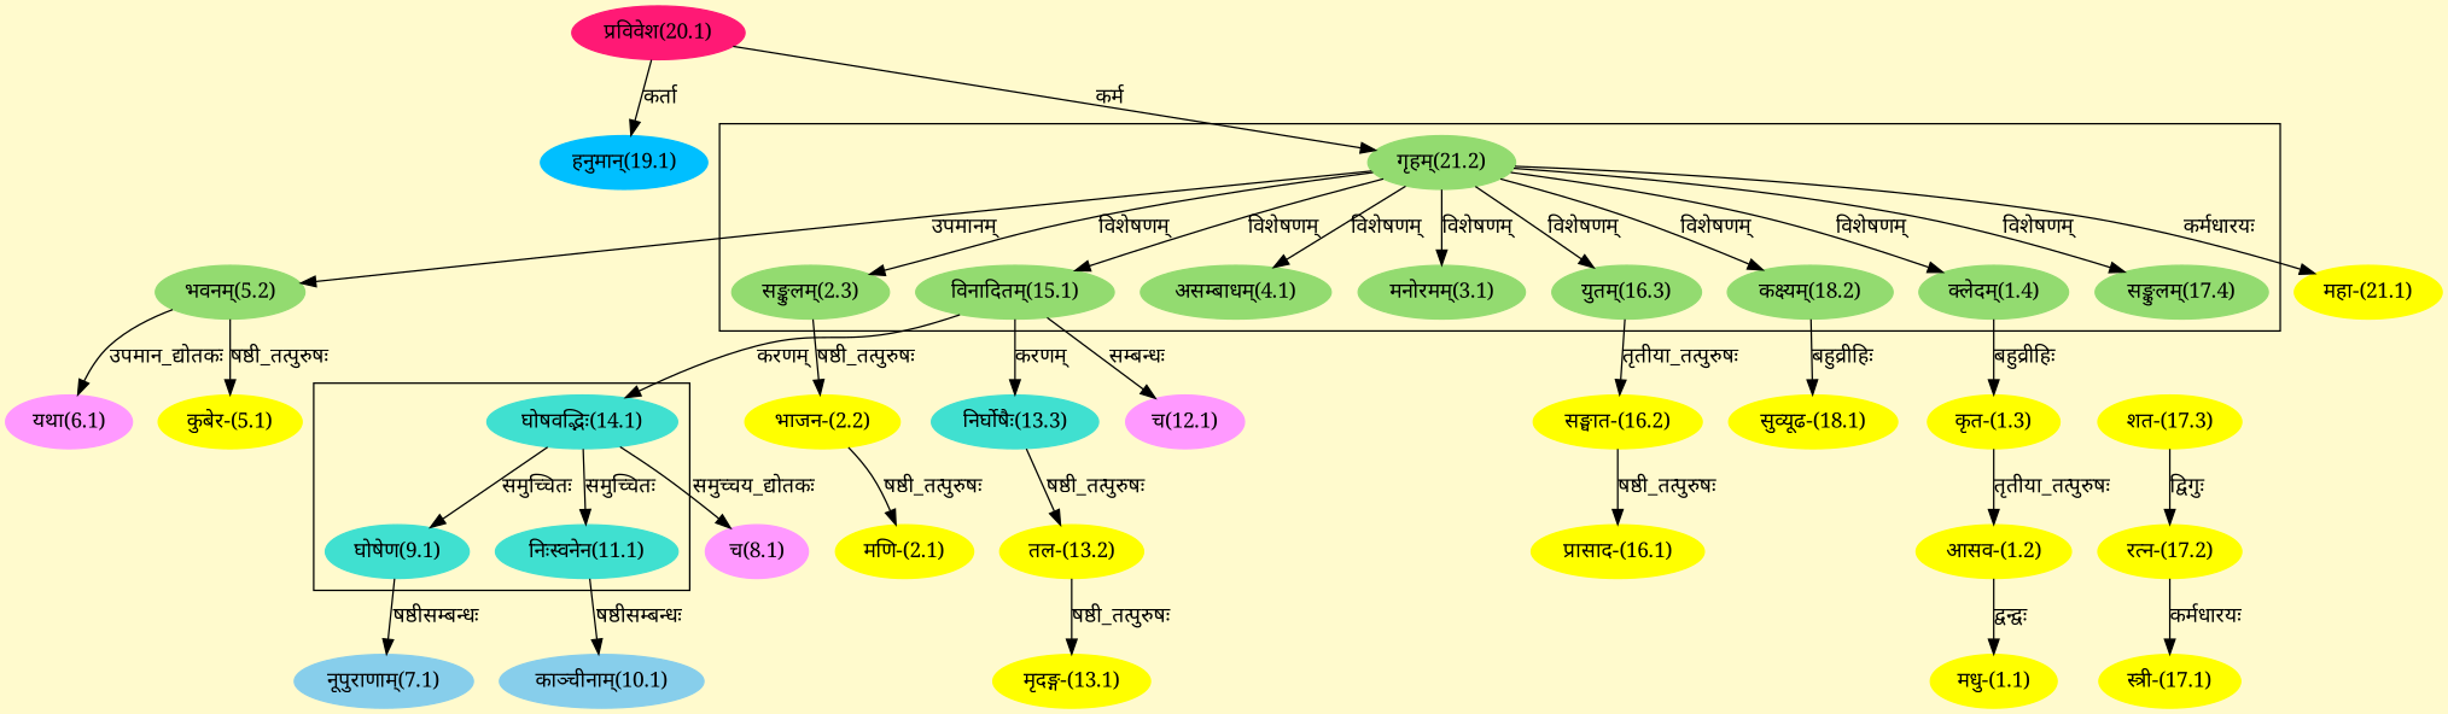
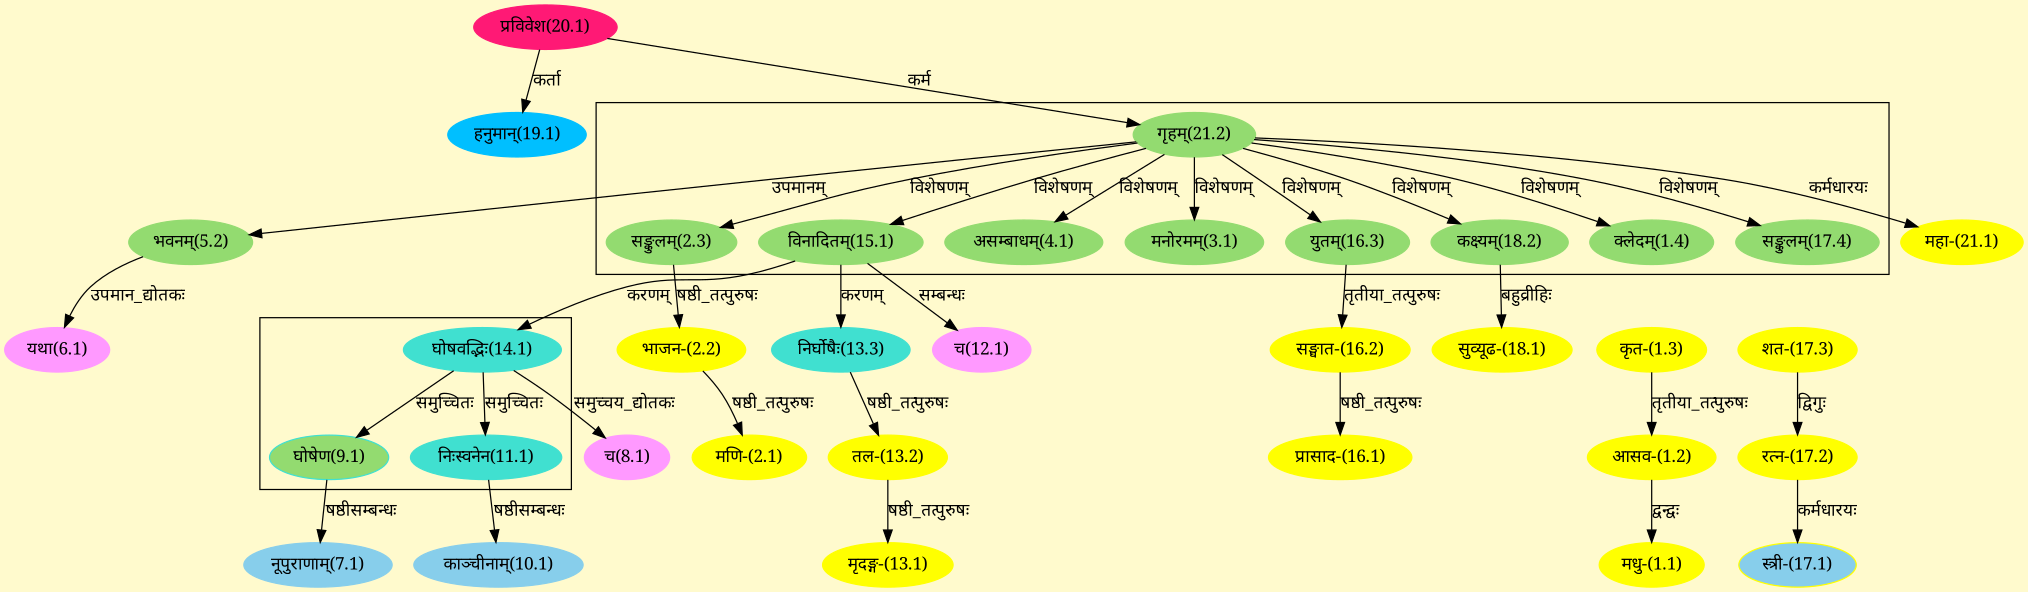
  digraph {
    bgcolor=lemonchiffon1
    compound=true
    fontname="Noto Serif"
    rankdir=BT
    node [color="#FFFF00" fontname="Noto Serif" style=filled]
    edge [dir=back fontname="Noto Serif"]
    n1 [color="#93DB70" label="क्लेदम्(1.4)"]
    n2 [color="#93DB70" label="गृहम्(21.2)"]
    n3 [color="#93DB70" label="सङ्कुलम्(2.3)"]
    n4 [color="#93DB70" label="मनोरमम्(3.1)"]
    n5 [color="#93DB70" label="असम्बाधम्(4.1)"]
    n6 [color="#93DB70" label="विनादितम्(15.1)"]
    n7 [color="#93DB70" label="युतम्(16.3)"]
    n8 [color="#93DB70" label="सङ्कुलम्(17.4)"]
    n9 [color="#93DB70" label="कक्ष्यम्(18.2)"]
-   n10 [color="#40E0D0" label="घोषेण(9.1)"]
+   n10 [color="#40E0D0" label="घोषेण(9.1)" fillcolor="#93DB70"]
    n11 [color="#40E0D0" label="घोषवद्भिः(14.1)"]
    n12 [color="#40E0D0" label="निःस्वनेन(11.1)"]
    n13 [color="#FF1975" label="प्रविवेश(20.1)"]
    n14 [label="मधु-(1.1)"]
    n15 [label="आसव-(1.2)"]
    n16 [label="कृत-(1.3)"]
    n17 [label="मणि-(2.1)"]
    n18 [label="भाजन-(2.2)"]
-   n19 [label="कुबेर-(5.1)"]
    n20 [color="#93DB70" label="भवनम्(5.2)"]
    n21 [color="#FF99FF" label="यथा(6.1)"]
    n22 [color="#87CEEB" label="नूपुराणाम्(7.1)"]
    n23 [color="#FF99FF" label="च(8.1)"]
    n24 [color="#87CEEB" label="काञ्चीनाम्(10.1)"]
    n25 [color="#FF99FF" label="च(12.1)"]
    n26 [label="मृदङ्ग-(13.1)"]
    n27 [label="तल-(13.2)"]
    n28 [color="#40E0D0" label="निर्घोषैः(13.3)"]
    n29 [label="प्रासाद-(16.1)"]
    n30 [label="सङ्घात-(16.2)"]
-   n31 [label="स्त्री-(17.1)"]
+   n31 [label="स्त्री-(17.1)" fillcolor="#87CEEB"]
    n32 [label="रत्न-(17.2)"]
    n33 [label="शत-(17.3)"]
    n34 [label="सुव्यूढ-(18.1)"]
    n35 [color="#00BFFF" label="हनुमान्(19.1)"]
    n36 [label="महा-(21.1)"]
    subgraph cluster_1 {
      n1
      n2
      n3
      n4
      n5
      n6
      n7
      n8
      n9
    }
    subgraph cluster_2 {
      n10
      n11
      n12
    }
    n1 -> n2 [label="विशेषणम्"]
    n2 -> n13 [label="कर्म"]
    n3 -> n2 [label="विशेषणम्"]
    n4 -> n2 [label="विशेषणम्"]
    n5 -> n2 [label="विशेषणम्"]
    n6 -> n2 [label="विशेषणम्"]
    n7 -> n2 [label="विशेषणम्"]
    n8 -> n2 [label="विशेषणम्"]
    n9 -> n2 [label="विशेषणम्"]
    n10 -> n11 [label="समुच्चितः"]
    n11 -> n6 [label="करणम्"]
    n12 -> n11 [label="समुच्चितः"]
    n14 -> n15 [label="द्वन्द्वः"]
    n15 -> n16 [label="तृतीया_तत्पुरुषः"]
-   n16 -> n1 [label="बहुव्रीहिः"]
    n17 -> n18 [label="षष्ठी_तत्पुरुषः"]
    n18 -> n3 [label="षष्ठी_तत्पुरुषः"]
-   n19 -> n20 [label="षष्ठी_तत्पुरुषः"]
    n20 -> n2 [label="उपमानम्"]
    n21 -> n20 [label="उपमान_द्योतकः"]
    n22 -> n10 [label="षष्ठीसम्बन्धः"]
    n23 -> n11 [label="समुच्चय_द्योतकः"]
    n24 -> n12 [label="षष्ठीसम्बन्धः"]
    n25 -> n6 [label="सम्बन्धः"]
    n26 -> n27 [label="षष्ठी_तत्पुरुषः"]
    n27 -> n28 [label="षष्ठी_तत्पुरुषः"]
    n28 -> n6 [label="करणम्"]
    n29 -> n30 [label="षष्ठी_तत्पुरुषः"]
    n30 -> n7 [label="तृतीया_तत्पुरुषः"]
    n31 -> n32 [label="कर्मधारयः"]
    n32 -> n33 [label="द्विगुः"]
    n34 -> n9 [label="बहुव्रीहिः"]
    n35 -> n13 [label="कर्ता"]
    n36 -> n2 [label="कर्मधारयः"]
  }
